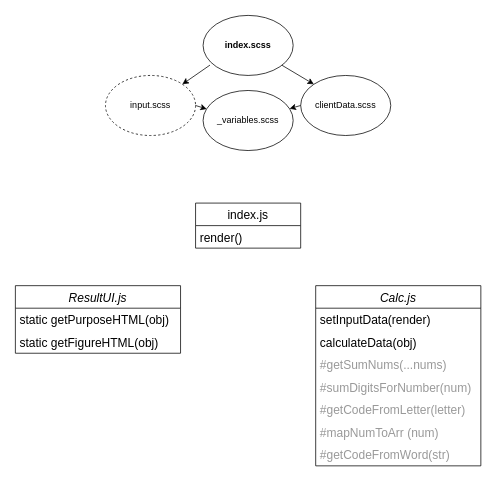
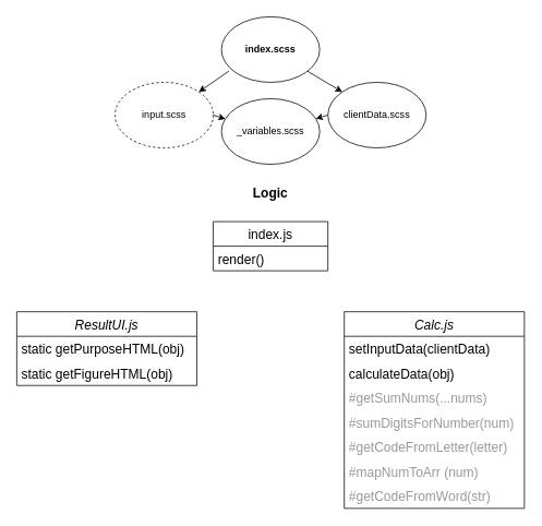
  <mxCell id="0" />
  <mxCell id="1" parent="0" />
  <mxCell id="2" value="&lt;b&gt;index.scss&lt;/b&gt;" style="ellipse;whiteSpace=wrap;html=1;strokeWidth=1;fillColor=none;" parent="1" vertex="1"><mxGeometry x="270" y="20" width="120" height="80" as="geometry" /></mxCell>
  <mxCell id="3" value="clientData.scss" style="ellipse;whiteSpace=wrap;html=1;strokeWidth=1;fillColor=none;" parent="1" vertex="1"><mxGeometry x="400" y="100" width="120" height="80" as="geometry" /></mxCell>
  <mxCell id="4" value="input.scss" style="ellipse;whiteSpace=wrap;html=1;strokeWidth=1;fillColor=none;dashed=1;" parent="1" vertex="1"><mxGeometry x="140" y="100" width="120" height="80" as="geometry" /></mxCell>
  <mxCell id="5" value="_variables.scss" style="ellipse;whiteSpace=wrap;html=1;strokeWidth=1;fillColor=none;" parent="1" vertex="1"><mxGeometry x="270" y="120" width="120" height="80" as="geometry" /></mxCell>
  <mxCell id="6" value="" style="endArrow=classic;html=1;rounded=0;exitX=0.077;exitY=0.827;exitDx=0;exitDy=0;entryX=1;entryY=0;entryDx=0;entryDy=0;exitPerimeter=0;" parent="1" source="2" target="4" edge="1"><mxGeometry width="50" height="50" relative="1" as="geometry"><mxPoint x="290" y="70" as="sourcePoint" /><mxPoint x="240" y="120" as="targetPoint" /></mxGeometry></mxCell>
  <mxCell id="7" value="" style="endArrow=classic;html=1;rounded=0;entryX=0;entryY=0;entryDx=0;entryDy=0;" parent="1" source="2" target="3" edge="1"><mxGeometry width="50" height="50" relative="1" as="geometry"><mxPoint x="289.24" y="96.16" as="sourcePoint" /><mxPoint x="252.426" y="121.716" as="targetPoint" /></mxGeometry></mxCell>
+ <mxCell id="8" value="Logic" style="text;html=1;strokeColor=none;fillColor=none;align=center;verticalAlign=middle;whiteSpace=wrap;rounded=0;strokeWidth=1;fontStyle=1;spacing=2;fontSize=16;" parent="1" vertex="1"><mxGeometry x="300" y="220" width="60" height="30" as="geometry" /></mxCell>
  <mxCell id="9" value="index.js" style="swimlane;fontStyle=0;childLayout=stackLayout;horizontal=1;startSize=30;horizontalStack=0;resizeParent=1;resizeParentMax=0;resizeLast=0;collapsible=1;marginBottom=0;fontSize=16;strokeWidth=1;fillColor=none;" parent="1" vertex="1"><mxGeometry x="260" y="270" width="140" height="60" as="geometry" /></mxCell>
  <mxCell id="10" value="render()" style="text;strokeColor=none;fillColor=none;align=left;verticalAlign=middle;spacingLeft=4;spacingRight=4;overflow=hidden;points=[[0,0.5],[1,0.5]];portConstraint=eastwest;rotatable=0;fontSize=16;" parent="9" vertex="1"><mxGeometry y="30" width="140" height="30" as="geometry" /></mxCell>
  <mxCell id="11" value="ResultUI.js" style="swimlane;fontStyle=2;childLayout=stackLayout;horizontal=1;startSize=30;horizontalStack=0;resizeParent=1;resizeParentMax=0;resizeLast=0;collapsible=1;marginBottom=0;fontSize=16;strokeWidth=1;fillColor=none;" parent="1" vertex="1"><mxGeometry x="20" y="380" width="220" height="90" as="geometry" /></mxCell>
  <mxCell id="12" value="static getPurposeHTML(obj)" style="text;strokeColor=none;fillColor=none;align=left;verticalAlign=middle;spacingLeft=4;spacingRight=4;overflow=hidden;points=[[0,0.5],[1,0.5]];portConstraint=eastwest;rotatable=0;fontSize=16;" parent="11" vertex="1"><mxGeometry y="30" width="220" height="30" as="geometry" /></mxCell>
  <mxCell id="13" value="static getFigureHTML(obj)" style="text;strokeColor=none;fillColor=none;align=left;verticalAlign=middle;spacingLeft=4;spacingRight=4;overflow=hidden;points=[[0,0.5],[1,0.5]];portConstraint=eastwest;rotatable=0;fontSize=16;" parent="11" vertex="1"><mxGeometry y="60" width="220" height="30" as="geometry" /></mxCell>
  <mxCell id="14" value="Calc.js" style="swimlane;fontStyle=2;childLayout=stackLayout;horizontal=1;startSize=30;horizontalStack=0;resizeParent=1;resizeParentMax=0;resizeLast=0;collapsible=1;marginBottom=0;fontSize=16;strokeWidth=1;fillColor=none;" parent="1" vertex="1"><mxGeometry x="420" y="380" width="220" height="240" as="geometry"><mxRectangle x="480" y="440" width="80" height="30" as="alternateBounds" /></mxGeometry></mxCell>
- <mxCell id="15" value="setInputData(render)" style="text;strokeColor=none;fillColor=none;align=left;verticalAlign=middle;spacingLeft=4;spacingRight=4;overflow=hidden;points=[[0,0.5],[1,0.5]];portConstraint=eastwest;rotatable=0;fontSize=16;" parent="14" vertex="1"><mxGeometry y="30" width="220" height="30" as="geometry" /></mxCell>
+ <mxCell id="15" value="setInputData(clientData)" style="text;strokeColor=none;fillColor=none;align=left;verticalAlign=middle;spacingLeft=4;spacingRight=4;overflow=hidden;points=[[0,0.5],[1,0.5]];portConstraint=eastwest;rotatable=0;fontSize=16;" parent="14" vertex="1"><mxGeometry y="30" width="220" height="30" as="geometry" /></mxCell>
  <mxCell id="16" value="сalculateData(obj)" style="text;strokeColor=none;fillColor=none;align=left;verticalAlign=middle;spacingLeft=4;spacingRight=4;overflow=hidden;points=[[0,0.5],[1,0.5]];portConstraint=eastwest;rotatable=0;fontSize=16;" parent="14" vertex="1"><mxGeometry y="60" width="220" height="30" as="geometry" /></mxCell>
  <mxCell id="17" value="#getSumNums(...nums)" style="text;strokeColor=none;fillColor=none;align=left;verticalAlign=middle;spacingLeft=4;spacingRight=4;overflow=hidden;points=[[0,0.5],[1,0.5]];portConstraint=eastwest;rotatable=0;fontSize=16;fontColor=#999999;" parent="14" vertex="1"><mxGeometry y="90" width="220" height="30" as="geometry" /></mxCell>
  <mxCell id="18" value="#sumDigitsForNumber(num) " style="text;strokeColor=none;fillColor=none;align=left;verticalAlign=middle;spacingLeft=4;spacingRight=4;overflow=hidden;points=[[0,0.5],[1,0.5]];portConstraint=eastwest;rotatable=0;fontSize=16;fontColor=#999999;" parent="14" vertex="1"><mxGeometry y="120" width="220" height="30" as="geometry" /></mxCell>
  <mxCell id="19" value="#getCodeFromLetter(letter)" style="text;strokeColor=none;fillColor=none;align=left;verticalAlign=middle;spacingLeft=4;spacingRight=4;overflow=hidden;points=[[0,0.5],[1,0.5]];portConstraint=eastwest;rotatable=0;fontSize=16;fontColor=#999999;" parent="14" vertex="1"><mxGeometry y="150" width="220" height="30" as="geometry" /></mxCell>
  <mxCell id="20" value="#mapNumToArr (num)" style="text;strokeColor=none;fillColor=none;align=left;verticalAlign=middle;spacingLeft=4;spacingRight=4;overflow=hidden;points=[[0,0.5],[1,0.5]];portConstraint=eastwest;rotatable=0;fontSize=16;fontColor=#999999;" vertex="1" parent="14"><mxGeometry y="180" width="220" height="30" as="geometry" /></mxCell>
  <mxCell id="21" value="#getCodeFromWord(str)" style="text;strokeColor=none;fillColor=none;align=left;verticalAlign=middle;spacingLeft=4;spacingRight=4;overflow=hidden;points=[[0,0.5],[1,0.5]];portConstraint=eastwest;rotatable=0;fontSize=16;fontColor=#999999;" parent="14" vertex="1"><mxGeometry y="210" width="220" height="30" as="geometry" /></mxCell>
  <mxCell id="22" value="" style="endArrow=classic;html=1;rounded=0;exitX=0;exitY=0.5;exitDx=0;exitDy=0;" parent="1" source="3" target="5" edge="1"><mxGeometry width="50" height="50" relative="1" as="geometry"><mxPoint x="399.998" y="200.003" as="sourcePoint" /><mxPoint x="442.514" y="225.306" as="targetPoint" /></mxGeometry></mxCell>
  <mxCell id="23" value="" style="endArrow=classic;html=1;rounded=0;entryX=0.041;entryY=0.308;entryDx=0;entryDy=0;exitX=1;exitY=0.5;exitDx=0;exitDy=0;entryPerimeter=0;" parent="1" source="4" target="5" edge="1"><mxGeometry width="50" height="50" relative="1" as="geometry"><mxPoint x="270" y="137.76" as="sourcePoint" /><mxPoint x="255.149" y="133.517" as="targetPoint" /></mxGeometry></mxCell>
